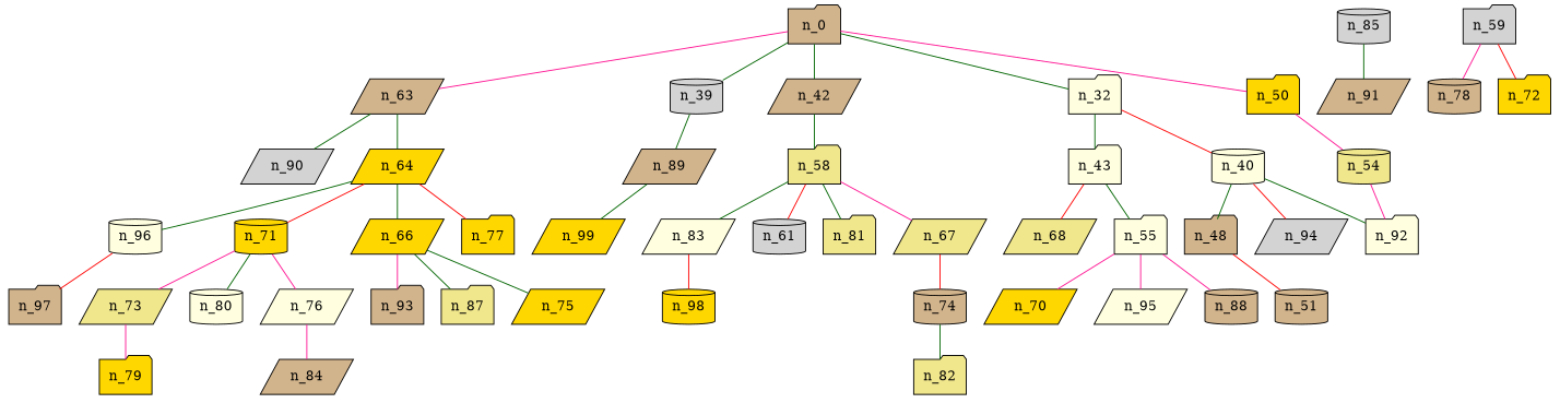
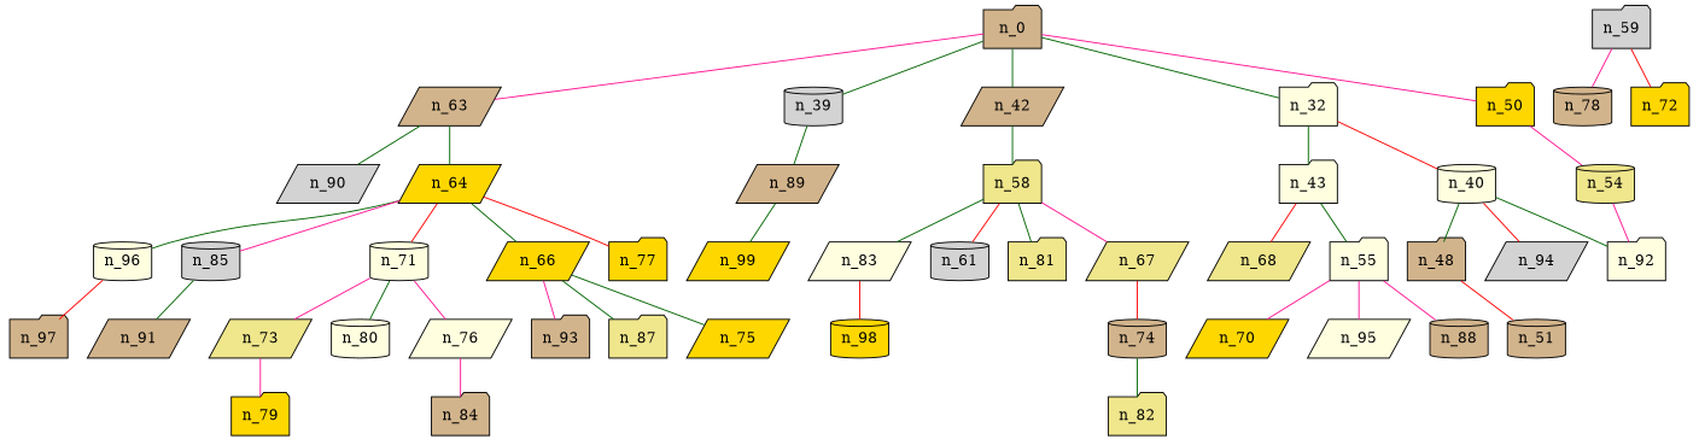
  graph {
    node [fillcolor=tan shape=folder style=filled]
    edge [color=darkgreen]
    n_63 [shape=parallelogram]
    n_0
    n_39 [fillcolor=lightgrey shape=cylinder]
    n_42 [shape=parallelogram]
    n_32 [fillcolor=lightyellow]
    n_50 [fillcolor=gold]
    n_90 [fillcolor=lightgrey shape=parallelogram]
    n_64 [fillcolor=gold shape=parallelogram]
    n_89 [shape=parallelogram]
    n_58 [fillcolor=khaki]
    n_43 [fillcolor=lightyellow]
    n_40 [fillcolor=lightyellow shape=cylinder]
    n_54 [fillcolor=khaki shape=cylinder]
    n_96 [fillcolor=lightyellow shape=cylinder]
    n_85 [fillcolor=lightgrey shape=cylinder]
-   n_71 [fillcolor=gold shape=cylinder]
+   n_71 [fillcolor=lightyellow shape=cylinder]
    n_66 [fillcolor=gold shape=parallelogram]
    n_77 [fillcolor=gold]
    n_97
    n_91 [shape=parallelogram]
    n_73 [fillcolor=khaki shape=parallelogram]
    n_80 [fillcolor=lightyellow shape=cylinder]
    n_76 [fillcolor=lightyellow shape=parallelogram]
    n_93
    n_87 [fillcolor=khaki]
    n_75 [fillcolor=gold shape=parallelogram]
    n_79 [fillcolor=gold]
-   n_84 [shape=parallelogram]
+   n_84
    n_99 [fillcolor=gold shape=parallelogram]
    n_83 [fillcolor=lightyellow shape=parallelogram]
    n_61 [fillcolor=lightgrey shape=cylinder]
    n_81 [fillcolor=khaki]
    n_67 [fillcolor=khaki shape=parallelogram]
    n_98 [fillcolor=gold shape=cylinder]
    n_74 [shape=cylinder]
    n_82 [fillcolor=khaki]
    n_68 [fillcolor=khaki shape=parallelogram]
    n_55 [fillcolor=lightyellow]
    n_48
    n_94 [fillcolor=lightgrey shape=parallelogram]
    n_92 [fillcolor=lightyellow]
    n_70 [fillcolor=gold shape=parallelogram]
    n_95 [fillcolor=lightyellow shape=parallelogram]
    n_88 [shape=cylinder]
    n_51 [shape=cylinder]
    n_59 [fillcolor=lightgrey]
    n_78 [shape=cylinder]
    n_72 [fillcolor=gold]
    n_63 -- n_90
    n_63 -- n_64
    n_0 -- n_63 [color=deeppink]
    n_0 -- n_39
    n_0 -- n_42
    n_0 -- n_32
    n_0 -- n_50 [color=deeppink]
    n_39 -- n_89
    n_42 -- n_58
    n_32 -- n_43
    n_32 -- n_40 [color=red]
    n_50 -- n_54 [color=deeppink]
    n_64 -- n_96
+   n_64 -- n_85 [color=deeppink]
    n_64 -- n_71 [color=red]
    n_64 -- n_66
    n_64 -- n_77 [color=red]
    n_89 -- n_99
    n_58 -- n_83
    n_58 -- n_61 [color=red]
    n_58 -- n_81
    n_58 -- n_67 [color=deeppink]
    n_43 -- n_68 [color=red]
    n_43 -- n_55
    n_40 -- n_48
    n_40 -- n_94 [color=red]
    n_40 -- n_92
    n_54 -- n_92 [color=deeppink]
    n_96 -- n_97 [color=red]
    n_85 -- n_91
    n_71 -- n_73 [color=deeppink]
    n_71 -- n_80
    n_71 -- n_76 [color=deeppink]
    n_66 -- n_93 [color=deeppink]
    n_66 -- n_87
    n_66 -- n_75
    n_73 -- n_79 [color=deeppink]
    n_76 -- n_84 [color=deeppink]
    n_83 -- n_98 [color=red]
    n_67 -- n_74 [color=red]
    n_74 -- n_82
    n_55 -- n_70 [color=deeppink]
    n_55 -- n_95 [color=deeppink]
    n_55 -- n_88 [color=deeppink]
    n_48 -- n_51 [color=red]
    n_59 -- n_78 [color=deeppink]
    n_59 -- n_72 [color=red]
  }
